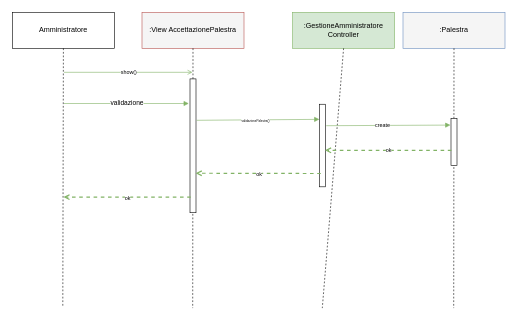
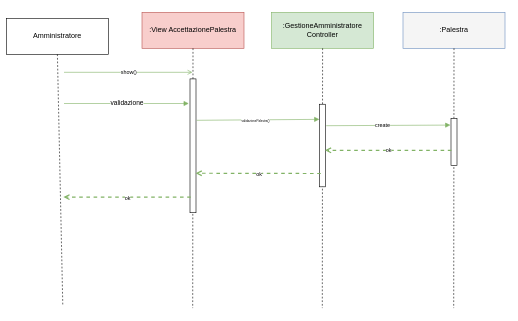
  <mxCell id="0" />
  <mxCell id="1" parent="0" />
- <mxCell id="2" value=":View AccettazionePalestra" style="rounded=0;whiteSpace=wrap;html=1;fillColor=#f5f5f5;strokeColor=#b85450;" vertex="1" parent="1"><mxGeometry x="236" y="20" width="170" height="60" as="geometry" /></mxCell>
- <mxCell id="3" value="Amministratore" style="rounded=0;whiteSpace=wrap;html=1;" vertex="1" parent="1"><mxGeometry x="20" y="20" width="170" height="60" as="geometry" /></mxCell>
- <mxCell id="4" value=":GestioneAmministratore Controller" style="rounded=0;whiteSpace=wrap;html=1;fillColor=#d5e8d4;strokeColor=#82b366;" vertex="1" parent="1"><mxGeometry x="487" y="20" width="170" height="60" as="geometry" /></mxCell>
+ <mxCell id="2" value=":View AccettazionePalestra" style="rounded=0;whiteSpace=wrap;html=1;fillColor=#f8cecc;strokeColor=#b85450;" vertex="1" parent="1"><mxGeometry x="236" y="20" width="170" height="60" as="geometry" /></mxCell>
+ <mxCell id="3" value="Amministratore" style="rounded=0;whiteSpace=wrap;html=1;" vertex="1" parent="1"><mxGeometry x="10" y="30" width="170" height="60" as="geometry" /></mxCell>
+ <mxCell id="4" value=":GestioneAmministratore Controller" style="rounded=0;whiteSpace=wrap;html=1;fillColor=#d5e8d4;strokeColor=#82b366;" vertex="1" parent="1"><mxGeometry x="452" y="20" width="170" height="60" as="geometry" /></mxCell>
  <mxCell id="5" value="" style="endArrow=none;dashed=1;html=1;rounded=0;exitX=0.5;exitY=1;exitDx=0;exitDy=0;" edge="1" parent="1" source="3"><mxGeometry width="50" height="50" relative="1" as="geometry"><mxPoint x="292" y="229" as="sourcePoint" /><mxPoint x="104" y="509" as="targetPoint" /></mxGeometry></mxCell>
  <mxCell id="6" value="" style="endArrow=none;dashed=1;html=1;rounded=0;exitX=0.5;exitY=1;exitDx=0;exitDy=0;" edge="1" parent="1" source="2"><mxGeometry width="50" height="50" relative="1" as="geometry"><mxPoint x="321.5" y="84" as="sourcePoint" /><mxPoint x="320.5" y="513" as="targetPoint" /></mxGeometry></mxCell>
  <mxCell id="7" value="" style="endArrow=none;dashed=1;html=1;rounded=0;exitX=0.5;exitY=1;exitDx=0;exitDy=0;" edge="1" parent="1" source="4"><mxGeometry width="50" height="50" relative="1" as="geometry"><mxPoint x="537.5" y="84" as="sourcePoint" /><mxPoint x="536.5" y="513" as="targetPoint" /></mxGeometry></mxCell>
  <mxCell id="8" value="" style="endArrow=open;html=1;rounded=0;endFill=0;fillColor=#d5e8d4;strokeColor=#82b366;" edge="1" parent="1"><mxGeometry width="50" height="50" relative="1" as="geometry"><mxPoint x="106" y="120" as="sourcePoint" /><mxPoint x="320" y="120" as="targetPoint" /></mxGeometry></mxCell>
  <mxCell id="9" value="&lt;font style=&quot;font-size: 9px;&quot;&gt;show()&lt;/font&gt;" style="edgeLabel;html=1;align=center;verticalAlign=middle;resizable=0;points=[];" vertex="1" connectable="0" parent="8"><mxGeometry x="-0.004" y="2" relative="1" as="geometry"><mxPoint as="offset" /></mxGeometry></mxCell>
  <mxCell id="10" value="" style="rounded=0;whiteSpace=wrap;html=1;rotation=90;" vertex="1" parent="1"><mxGeometry x="209.5" y="237.5" width="223" height="10" as="geometry" /></mxCell>
  <mxCell id="11" value="" style="rounded=0;whiteSpace=wrap;html=1;rotation=90;" vertex="1" parent="1"><mxGeometry x="468.2" y="237.05" width="137.62" height="10" as="geometry" /></mxCell>
  <mxCell id="12" value="" style="endArrow=block;html=1;rounded=0;endFill=1;fillColor=#d5e8d4;strokeColor=#82b366;" edge="1" parent="1"><mxGeometry width="50" height="50" relative="1" as="geometry"><mxPoint x="106" y="172" as="sourcePoint" /><mxPoint x="314" y="172" as="targetPoint" /></mxGeometry></mxCell>
  <mxCell id="13" value="validazione" style="edgeLabel;html=1;align=center;verticalAlign=middle;resizable=0;points=[];" vertex="1" connectable="0" parent="12"><mxGeometry x="-0.004" y="2" relative="1" as="geometry"><mxPoint as="offset" /></mxGeometry></mxCell>
  <mxCell id="14" value="" style="endArrow=block;html=1;rounded=0;endFill=1;fillColor=#d5e8d4;strokeColor=#82b366;entryX=0.183;entryY=1.039;entryDx=0;entryDy=0;entryPerimeter=0;" edge="1" parent="1" target="11"><mxGeometry width="50" height="50" relative="1" as="geometry"><mxPoint x="327" y="200" as="sourcePoint" /><mxPoint x="531" y="187" as="targetPoint" /></mxGeometry></mxCell>
  <mxCell id="15" value="&lt;font style=&quot;font-size: 5px;&quot;&gt;validazionePalestra()&lt;/font&gt;" style="edgeLabel;html=1;align=center;verticalAlign=middle;resizable=0;points=[];" vertex="1" connectable="0" parent="14"><mxGeometry x="-0.042" y="1" relative="1" as="geometry"><mxPoint as="offset" /></mxGeometry></mxCell>
  <mxCell id="16" value="" style="endArrow=block;html=1;rounded=0;endFill=1;fillColor=#d5e8d4;strokeColor=#82b366;exitX=0.5;exitY=0;exitDx=0;exitDy=0;" edge="1" parent="1"><mxGeometry width="50" height="50" relative="1" as="geometry"><mxPoint x="543" y="209" as="sourcePoint" /><mxPoint x="750" y="208" as="targetPoint" /></mxGeometry></mxCell>
  <mxCell id="17" value="&lt;font style=&quot;font-size: 9px;&quot;&gt;create&lt;/font&gt;" style="edgeLabel;html=1;align=center;verticalAlign=middle;resizable=0;points=[];" vertex="1" connectable="0" parent="16"><mxGeometry x="-0.089" y="1" relative="1" as="geometry"><mxPoint as="offset" /></mxGeometry></mxCell>
  <mxCell id="18" value=":Palestra" style="rounded=0;whiteSpace=wrap;html=1;fillColor=#f5f5f5;strokeColor=#6c8ebf;" vertex="1" parent="1"><mxGeometry x="671" y="20" width="170" height="60" as="geometry" /></mxCell>
  <mxCell id="19" value="" style="endArrow=none;dashed=1;html=1;rounded=0;exitX=0.5;exitY=1;exitDx=0;exitDy=0;" edge="1" source="18" parent="1"><mxGeometry width="50" height="50" relative="1" as="geometry"><mxPoint x="756.5" y="84" as="sourcePoint" /><mxPoint x="755.5" y="513" as="targetPoint" /></mxGeometry></mxCell>
  <mxCell id="20" value="" style="rounded=0;whiteSpace=wrap;html=1;rotation=90;" vertex="1" parent="1"><mxGeometry x="717" y="231" width="78" height="10" as="geometry" /></mxCell>
  <mxCell id="21" value="" style="endArrow=open;dashed=1;html=1;strokeWidth=2;rounded=0;fillColor=#d5e8d4;strokeColor=#82b366;endFill=0;exitX=0.679;exitY=0.933;exitDx=0;exitDy=0;exitPerimeter=0;" edge="1" parent="1" source="20"><mxGeometry width="50" height="50" relative="1" as="geometry"><mxPoint x="590" y="274" as="sourcePoint" /><mxPoint x="541" y="250" as="targetPoint" /></mxGeometry></mxCell>
  <mxCell id="22" value="&lt;font style=&quot;font-size: 9px;&quot;&gt;ok&lt;/font&gt;" style="edgeLabel;html=1;align=center;verticalAlign=middle;resizable=0;points=[];" vertex="1" connectable="0" parent="21"><mxGeometry x="-0.005" relative="1" as="geometry"><mxPoint as="offset" /></mxGeometry></mxCell>
  <mxCell id="23" value="" style="endArrow=open;dashed=1;html=1;strokeWidth=2;rounded=0;fillColor=#d5e8d4;strokeColor=#82b366;endFill=0;exitX=0.839;exitY=0.801;exitDx=0;exitDy=0;exitPerimeter=0;entryX=0.705;entryY=0.057;entryDx=0;entryDy=0;entryPerimeter=0;" edge="1" parent="1" source="11" target="10"><mxGeometry width="50" height="50" relative="1" as="geometry"><mxPoint x="529" y="289" as="sourcePoint" /><mxPoint x="318" y="289" as="targetPoint" /></mxGeometry></mxCell>
  <mxCell id="24" value="&lt;font style=&quot;font-size: 9px;&quot;&gt;ok&lt;/font&gt;" style="edgeLabel;html=1;align=center;verticalAlign=middle;resizable=0;points=[];" vertex="1" connectable="0" parent="23"><mxGeometry x="-0.005" relative="1" as="geometry"><mxPoint as="offset" /></mxGeometry></mxCell>
  <mxCell id="25" value="" style="endArrow=open;dashed=1;html=1;strokeWidth=2;rounded=0;fillColor=#d5e8d4;strokeColor=#82b366;endFill=0;exitX=0.884;exitY=0.867;exitDx=0;exitDy=0;exitPerimeter=0;" edge="1" parent="1" source="10"><mxGeometry width="50" height="50" relative="1" as="geometry"><mxPoint x="313" y="327" as="sourcePoint" /><mxPoint x="105" y="328" as="targetPoint" /></mxGeometry></mxCell>
  <mxCell id="26" value="&lt;font style=&quot;font-size: 9px;&quot;&gt;ok&lt;/font&gt;" style="edgeLabel;html=1;align=center;verticalAlign=middle;resizable=0;points=[];" vertex="1" connectable="0" parent="25"><mxGeometry x="-0.005" relative="1" as="geometry"><mxPoint as="offset" /></mxGeometry></mxCell>
